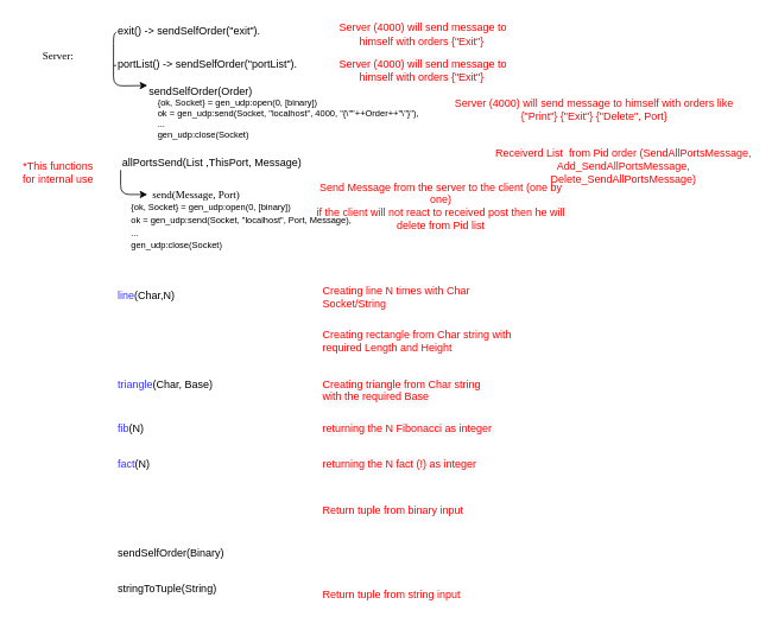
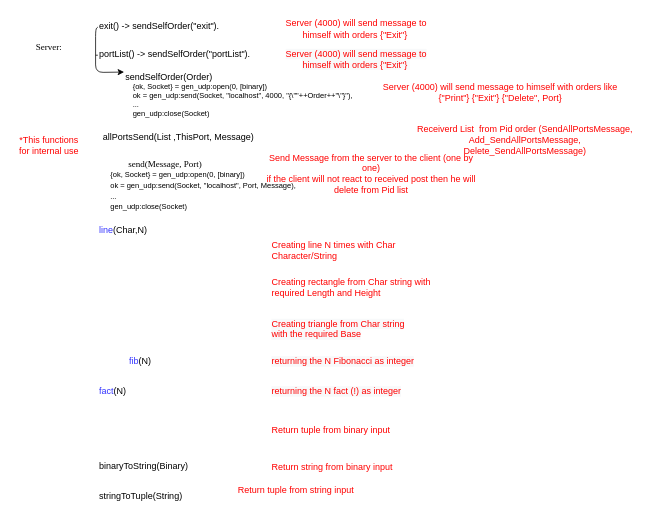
  <mxCell id="0" />
  <mxCell id="1" parent="0" />
  <mxCell id="2" value="Server:" style="text;html=1;strokeColor=none;fillColor=none;align=center;verticalAlign=middle;whiteSpace=wrap;rounded=0;fontFamily=Times New Roman;" parent="1" vertex="1"><mxGeometry x="45" y="53" width="40" height="20" as="geometry" /></mxCell>
  <mxCell id="3" value="exit() -&gt; sendSelfOrder(&quot;exit&quot;)." style="text;whiteSpace=wrap;html=1;" parent="1" vertex="1"><mxGeometry x="130" y="20.5" width="190" height="30" as="geometry" /></mxCell>
  <mxCell id="4" value="portList() -&gt; sendSelfOrder(&quot;portList&quot;)." style="text;whiteSpace=wrap;html=1;" parent="1" vertex="1"><mxGeometry x="130" y="58" width="230" height="30" as="geometry" /></mxCell>
  <mxCell id="5" value="Server (4000) will send message to himself with orders {&quot;Exit&quot;}&amp;nbsp;" style="text;html=1;strokeColor=none;fillColor=none;align=center;verticalAlign=middle;whiteSpace=wrap;rounded=0;fontColor=#FF0000;" parent="1" vertex="1"><mxGeometry x="360" y="25.5" width="230" height="25" as="geometry" /></mxCell>
  <mxCell id="6" value="&lt;span style=&quot;color: rgb(255, 0, 0); font-family: helvetica; font-size: 12px; font-style: normal; font-weight: 400; letter-spacing: normal; text-indent: 0px; text-transform: none; word-spacing: 0px; background-color: rgb(248, 249, 250); display: inline; float: none;&quot;&gt;Server (4000) will send message to himself with orders&lt;span&gt;&amp;nbsp;&lt;/span&gt;&lt;/span&gt;&lt;span style=&quot;color: rgb(255, 0, 0); font-family: helvetica; font-size: 12px; font-style: normal; font-weight: 400; letter-spacing: normal; text-indent: 0px; text-transform: none; word-spacing: 0px; background-color: rgb(248, 249, 250); display: inline; float: none;&quot;&gt;{&quot;Exit&quot;}&amp;nbsp;&lt;/span&gt;" style="text;whiteSpace=wrap;html=1;fontColor=#FF0000;align=center;" parent="1" vertex="1"><mxGeometry x="365" y="58" width="220" height="30" as="geometry" /></mxCell>
  <mxCell id="7" value="send(Message, Port)" style="text;html=1;strokeColor=none;fillColor=none;align=center;verticalAlign=middle;whiteSpace=wrap;rounded=0;fontFamily=Times New Roman;" parent="1" vertex="1"><mxGeometry x="165" y="208" width="110" height="20" as="geometry" /></mxCell>
  <mxCell id="8" value="sendSelfOrder(Order)" style="text;whiteSpace=wrap;html=1;" parent="1" vertex="1"><mxGeometry x="165" y="88" width="140" height="30" as="geometry" /></mxCell>
  <mxCell id="9" value="allPortsSend(List ,ThisPort, Message)" style="text;whiteSpace=wrap;html=1;" parent="1" vertex="1"><mxGeometry x="135" y="168" width="360" height="30" as="geometry" /></mxCell>
  <mxCell id="10" value="Receiverd List&amp;nbsp; from Pid order (SendAllPortsMessage, Add_SendAllPortsMessage, Delete_SendAllPortsMessage)" style="text;html=1;strokeColor=none;fillColor=none;align=center;verticalAlign=middle;whiteSpace=wrap;rounded=0;fontColor=#FF0000;" parent="1" vertex="1"><mxGeometry x="555" y="173" width="290" height="25" as="geometry" /></mxCell>
  <mxCell id="11" value="Send Message from the server to the client (one by one)&lt;br&gt;if the client will not react to received post then he will delete from Pid list&lt;br&gt;" style="text;html=1;strokeColor=none;fillColor=none;align=center;verticalAlign=middle;whiteSpace=wrap;rounded=0;fontColor=#FF0000;" parent="1" vertex="1"><mxGeometry x="350" y="218" width="290" height="25" as="geometry" /></mxCell>
- <mxCell id="12" value="" style="endArrow=classic;html=1;fontColor=#FF0000;exitX=0;exitY=0.75;exitDx=0;exitDy=0;entryX=0;entryY=0.5;entryDx=0;entryDy=0;" parent="1" source="9" target="7" edge="1"><mxGeometry width="50" height="50" relative="1" as="geometry"><mxPoint x="375" y="328" as="sourcePoint" /><mxPoint x="425" y="278" as="targetPoint" /><Array as="points"><mxPoint x="135" y="218" /></Array></mxGeometry></mxCell>
  <mxCell id="13" value="Server (4000) will send message to himself with orders like&lt;br&gt;{&quot;Print&quot;} {&quot;Exit&quot;} {&quot;Delete&quot;, Port}" style="text;html=1;strokeColor=none;fillColor=none;align=center;verticalAlign=middle;whiteSpace=wrap;rounded=0;fontColor=#FF0000;" parent="1" vertex="1"><mxGeometry x="507" y="110.5" width="320" height="25" as="geometry" /></mxCell>
  <mxCell id="14" value="*This functions for internal use" style="text;html=1;strokeColor=none;fillColor=none;align=center;verticalAlign=middle;whiteSpace=wrap;rounded=0;fontColor=#FF0000;" parent="1" vertex="1"><mxGeometry x="20" y="168" width="90" height="50" as="geometry" /></mxCell>
  <mxCell id="15" value="&lt;font&gt;&lt;span style=&quot;font-size: 10px&quot;&gt;{ok, Socket} = gen_udp:open(0, [binary])&lt;/span&gt;&lt;br&gt;&lt;span style=&quot;font-size: 10px&quot;&gt;ok = gen_udp:send(Socket, &quot;localhost&quot;, Port, Message),&lt;/span&gt;&lt;br&gt;&lt;span style=&quot;font-size: 10px&quot;&gt;...&lt;/span&gt;&lt;br&gt;&lt;span style=&quot;font-size: 10px&quot;&gt;gen_udp:close(Socket)&lt;/span&gt;&lt;br&gt;&lt;/font&gt;" style="text;whiteSpace=wrap;html=1;" parent="1" vertex="1"><mxGeometry x="145" y="218" width="550" height="40" as="geometry" /></mxCell>
  <mxCell id="16" value="{ok, Socket} = gen_udp:open(0, [binary])&lt;br&gt;ok = gen_udp:send(Socket, &quot;localhost&quot;, 4000, &quot;{\&quot;&quot;++Order++&quot;\&quot;}&quot;),&lt;br&gt;...&lt;br&gt;gen_udp:close(Socket)" style="text;whiteSpace=wrap;html=1;fontColor=#000000;fontSize=10;" parent="1" vertex="1"><mxGeometry x="175" y="103" width="550" height="40" as="geometry" /></mxCell>
- <mxCell id="17" value="sendSelfOrder(Binary)" style="text;whiteSpace=wrap;html=1;fontSize=12;fontColor=#000000;" parent="1" vertex="1"><mxGeometry x="130" y="608" width="150" height="30" as="geometry" /></mxCell>
+ <mxCell id="17" value="binaryToString(Binary)" style="text;whiteSpace=wrap;html=1;fontSize=12;fontColor=#000000;" parent="1" vertex="1"><mxGeometry x="130" y="608" width="150" height="30" as="geometry" /></mxCell>
  <mxCell id="18" value="stringToTuple(String)" style="text;whiteSpace=wrap;html=1;fontSize=12;fontColor=#000000;" parent="1" vertex="1"><mxGeometry x="130" y="648" width="140" height="30" as="geometry" /></mxCell>
- <mxCell id="19" value="&lt;font color=&quot;#3333ff&quot;&gt;line&lt;/font&gt;(Char,N)" style="text;whiteSpace=wrap;html=1;fontSize=12;fontColor=#000000;" parent="1" vertex="1"><mxGeometry x="130" y="318" width="90" height="30" as="geometry" /></mxCell>
- <mxCell id="20" value="&lt;font color=&quot;#3333ff&quot;&gt;triangle&lt;/font&gt;(Char, Base)" style="text;whiteSpace=wrap;html=1;fontSize=12;fontColor=#000000;" parent="1" vertex="1"><mxGeometry x="130" y="418" width="140" height="30" as="geometry" /></mxCell>
- <mxCell id="21" value="Creating line N times with Char Socket/String" style="text;html=1;strokeColor=none;fillColor=none;align=left;verticalAlign=middle;whiteSpace=wrap;rounded=0;fontSize=12;fontColor=#FF0000;" parent="1" vertex="1"><mxGeometry x="360" y="323" width="240" height="20" as="geometry" /></mxCell>
+ <mxCell id="19" value="&lt;font color=&quot;#3333ff&quot;&gt;line&lt;/font&gt;(Char,N)" style="text;whiteSpace=wrap;html=1;fontSize=12;fontColor=#000000;" parent="1" vertex="1"><mxGeometry x="130" y="293" width="90" height="30" as="geometry" /></mxCell>
+ <mxCell id="21" value="Creating line N times with Char Character/String" style="text;html=1;strokeColor=none;fillColor=none;align=left;verticalAlign=middle;whiteSpace=wrap;rounded=0;fontSize=12;fontColor=#FF0000;" parent="1" vertex="1"><mxGeometry x="360" y="323" width="240" height="20" as="geometry" /></mxCell>
  <mxCell id="22" value="Creating rectangle from Char string with required Length and Height" style="text;html=1;strokeColor=none;fillColor=none;align=left;verticalAlign=middle;whiteSpace=wrap;rounded=0;fontSize=12;fontColor=#FF0000;" parent="1" vertex="1"><mxGeometry x="360" y="373" width="240" height="20" as="geometry" /></mxCell>
  <mxCell id="23" value="&lt;span style=&quot;color: rgb(255 , 0 , 0) ; font-family: &amp;#34;helvetica&amp;#34; ; font-size: 12px ; font-style: normal ; font-weight: 400 ; letter-spacing: normal ; text-align: left ; text-indent: 0px ; text-transform: none ; word-spacing: 0px ; background-color: rgb(248 , 249 , 250) ; display: inline ; float: none&quot;&gt;Creating triangle from Char string with the required Base&lt;br&gt;&lt;/span&gt;" style="text;whiteSpace=wrap;html=1;fontSize=12;fontColor=#FF0000;" parent="1" vertex="1"><mxGeometry x="360" y="418" width="200" height="30" as="geometry" /></mxCell>
  <mxCell id="24" value="Return tuple from binary input" style="text;html=1;strokeColor=none;fillColor=none;align=left;verticalAlign=middle;whiteSpace=wrap;rounded=0;fontSize=12;fontColor=#FF0000;" parent="1" vertex="1"><mxGeometry x="360" y="563" width="200" height="20" as="geometry" /></mxCell>
- <mxCell id="26" value="Return tuple from string input" style="text;html=1;strokeColor=none;fillColor=none;align=left;verticalAlign=middle;whiteSpace=wrap;rounded=0;fontSize=12;fontColor=#FF0000;" parent="1" vertex="1"><mxGeometry x="360" y="658" width="200" height="20" as="geometry" /></mxCell>
- <mxCell id="27" value="&lt;font color=&quot;#3333ff&quot;&gt;fib&lt;/font&gt;(N)" style="text;whiteSpace=wrap;html=1;fontSize=12;fontColor=#000000;" parent="1" vertex="1"><mxGeometry x="130" y="468" width="140" height="30" as="geometry" /></mxCell>
+ <mxCell id="25" value="Return string from binary input" style="text;html=1;strokeColor=none;fillColor=none;align=left;verticalAlign=middle;whiteSpace=wrap;rounded=0;fontSize=12;fontColor=#FF0000;" parent="1" vertex="1"><mxGeometry x="360" y="613" width="200" height="20" as="geometry" /></mxCell>
+ <mxCell id="26" value="Return tuple from string input" style="text;html=1;strokeColor=none;fillColor=none;align=left;verticalAlign=middle;whiteSpace=wrap;rounded=0;fontSize=12;fontColor=#FF0000;" parent="1" vertex="1"><mxGeometry x="315" y="643" width="200" height="20" as="geometry" /></mxCell>
+ <mxCell id="27" value="&lt;font color=&quot;#3333ff&quot;&gt;fib&lt;/font&gt;(N)" style="text;whiteSpace=wrap;html=1;fontSize=12;fontColor=#000000;" parent="1" vertex="1"><mxGeometry x="170" y="468" width="140" height="30" as="geometry" /></mxCell>
  <mxCell id="28" value="&lt;span style=&quot;text-align: left ; text-indent: 0px ; background-color: rgb(248 , 249 , 250) ; display: inline ; float: none&quot;&gt;&lt;font face=&quot;helvetica&quot;&gt;returning the N Fibonacci&amp;nbsp;as&amp;nbsp;integer&lt;/font&gt;&lt;br&gt;&lt;/span&gt;" style="text;whiteSpace=wrap;html=1;fontSize=12;fontColor=#FF0000;" parent="1" vertex="1"><mxGeometry x="360" y="468" width="200" height="30" as="geometry" /></mxCell>
  <mxCell id="29" value="&lt;font color=&quot;#3333ff&quot;&gt;fact&lt;/font&gt;(N)" style="text;whiteSpace=wrap;html=1;fontSize=12;fontColor=#000000;" parent="1" vertex="1"><mxGeometry x="130" y="508" width="140" height="30" as="geometry" /></mxCell>
  <mxCell id="30" value="&lt;span style=&quot;text-align: left ; text-indent: 0px ; background-color: rgb(248 , 249 , 250) ; display: inline ; float: none&quot;&gt;&lt;font face=&quot;helvetica&quot;&gt;returning the N fact (!) as&amp;nbsp;integer&lt;/font&gt;&lt;br&gt;&lt;/span&gt;" style="text;whiteSpace=wrap;html=1;fontSize=12;fontColor=#FF0000;" parent="1" vertex="1"><mxGeometry x="360" y="508" width="200" height="30" as="geometry" /></mxCell>
  <mxCell id="31" value="" style="endArrow=classic;html=1;entryX=0;entryY=0.25;entryDx=0;entryDy=0;exitX=0;exitY=0.5;exitDx=0;exitDy=0;" edge="1" parent="1" source="3" target="8"><mxGeometry width="50" height="50" relative="1" as="geometry"><mxPoint x="377" y="148" as="sourcePoint" /><mxPoint x="427" y="98" as="targetPoint" /><Array as="points"><mxPoint x="127" y="38" /><mxPoint x="127" y="96" /></Array></mxGeometry></mxCell>
  <mxCell id="32" value="" style="endArrow=none;html=1;entryX=0;entryY=0.5;entryDx=0;entryDy=0;" edge="1" parent="1" target="4"><mxGeometry width="50" height="50" relative="1" as="geometry"><mxPoint x="127" y="73" as="sourcePoint" /><mxPoint x="427" y="98" as="targetPoint" /></mxGeometry></mxCell>
